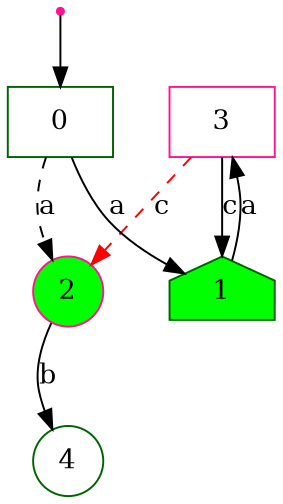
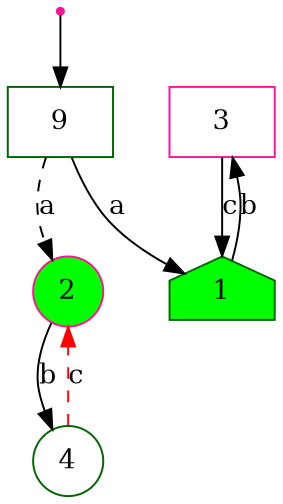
  digraph {
    rankdir=TB
    splines=true
    node [color=deeppink shape=circle]
    edge [style=solid]
    2 [fillcolor=green style=filled]
    4 [color=darkgreen]
    1 [color=darkgreen fillcolor=green shape=house style=filled]
    3 [shape=box]
-   0 [color=darkgreen shape=box]
+   0 [color=darkgreen shape=box label=9]
    init [shape=point]
    2 -> 4 [label=b]
-   3 -> 2 [color=red label=c style=dashed]
-   1 -> 3 [label=a]
+   4 -> 2 [color=red label=c style=dashed]
+   1 -> 3 [label=b]
    3 -> 1 [color=black label=c]
    0 -> 2 [label=a style=dashed]
    0 -> 1 [label=a]
    init -> 0
  }
